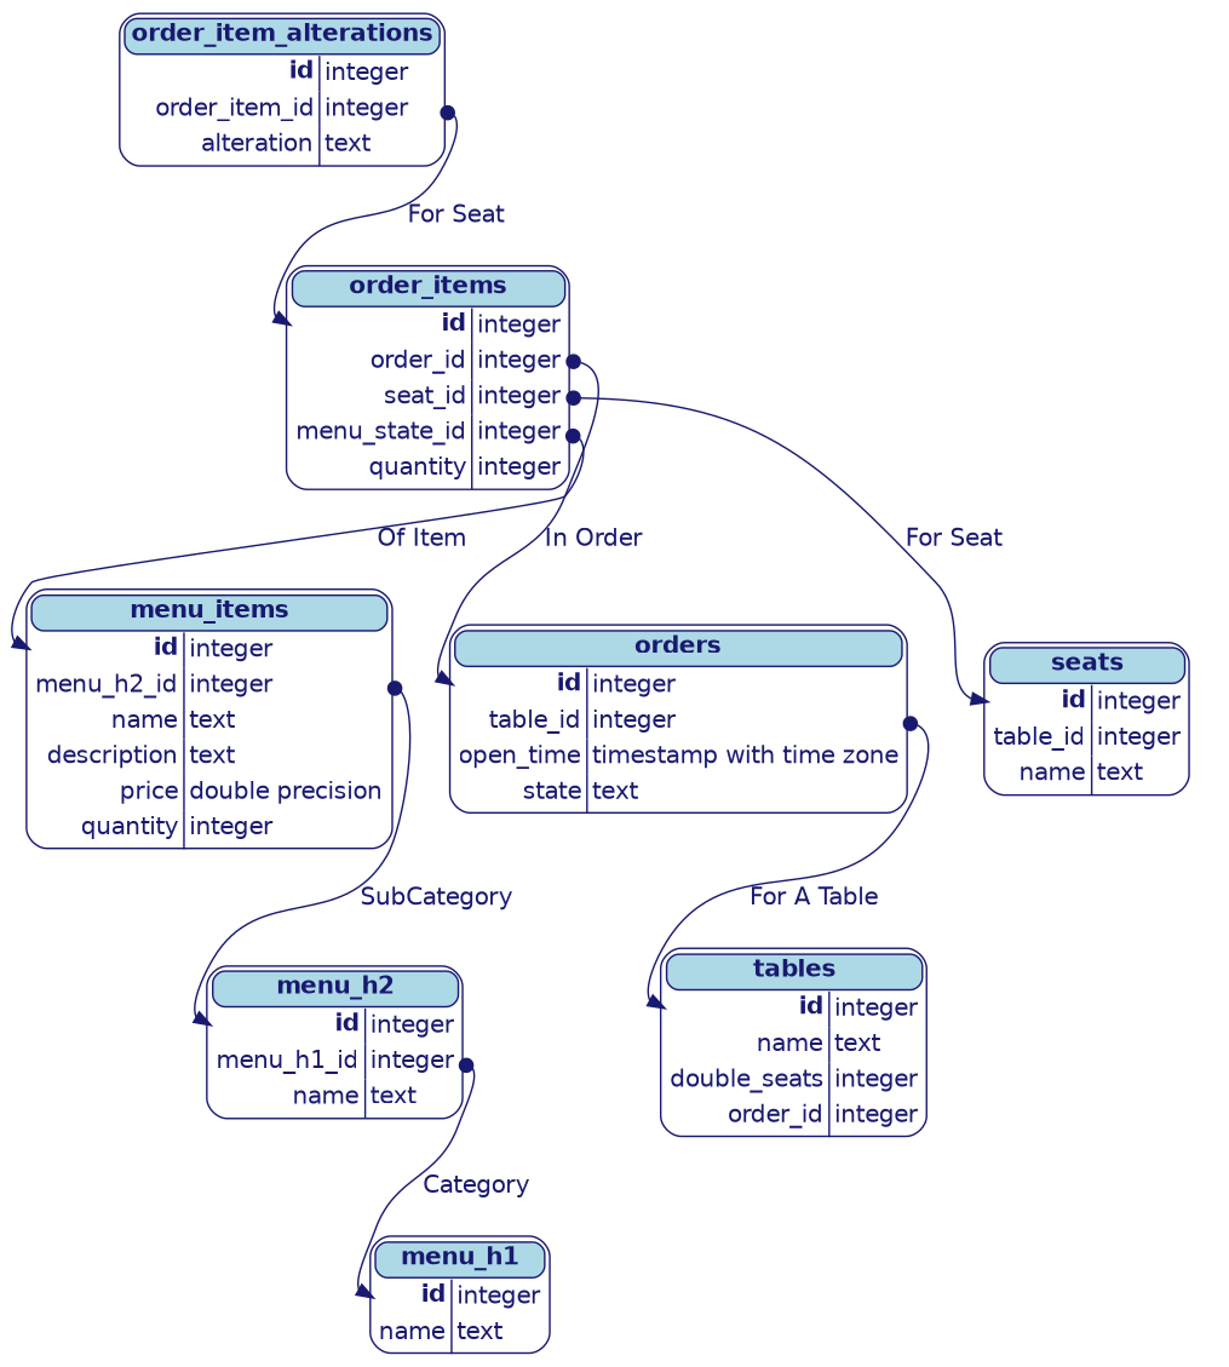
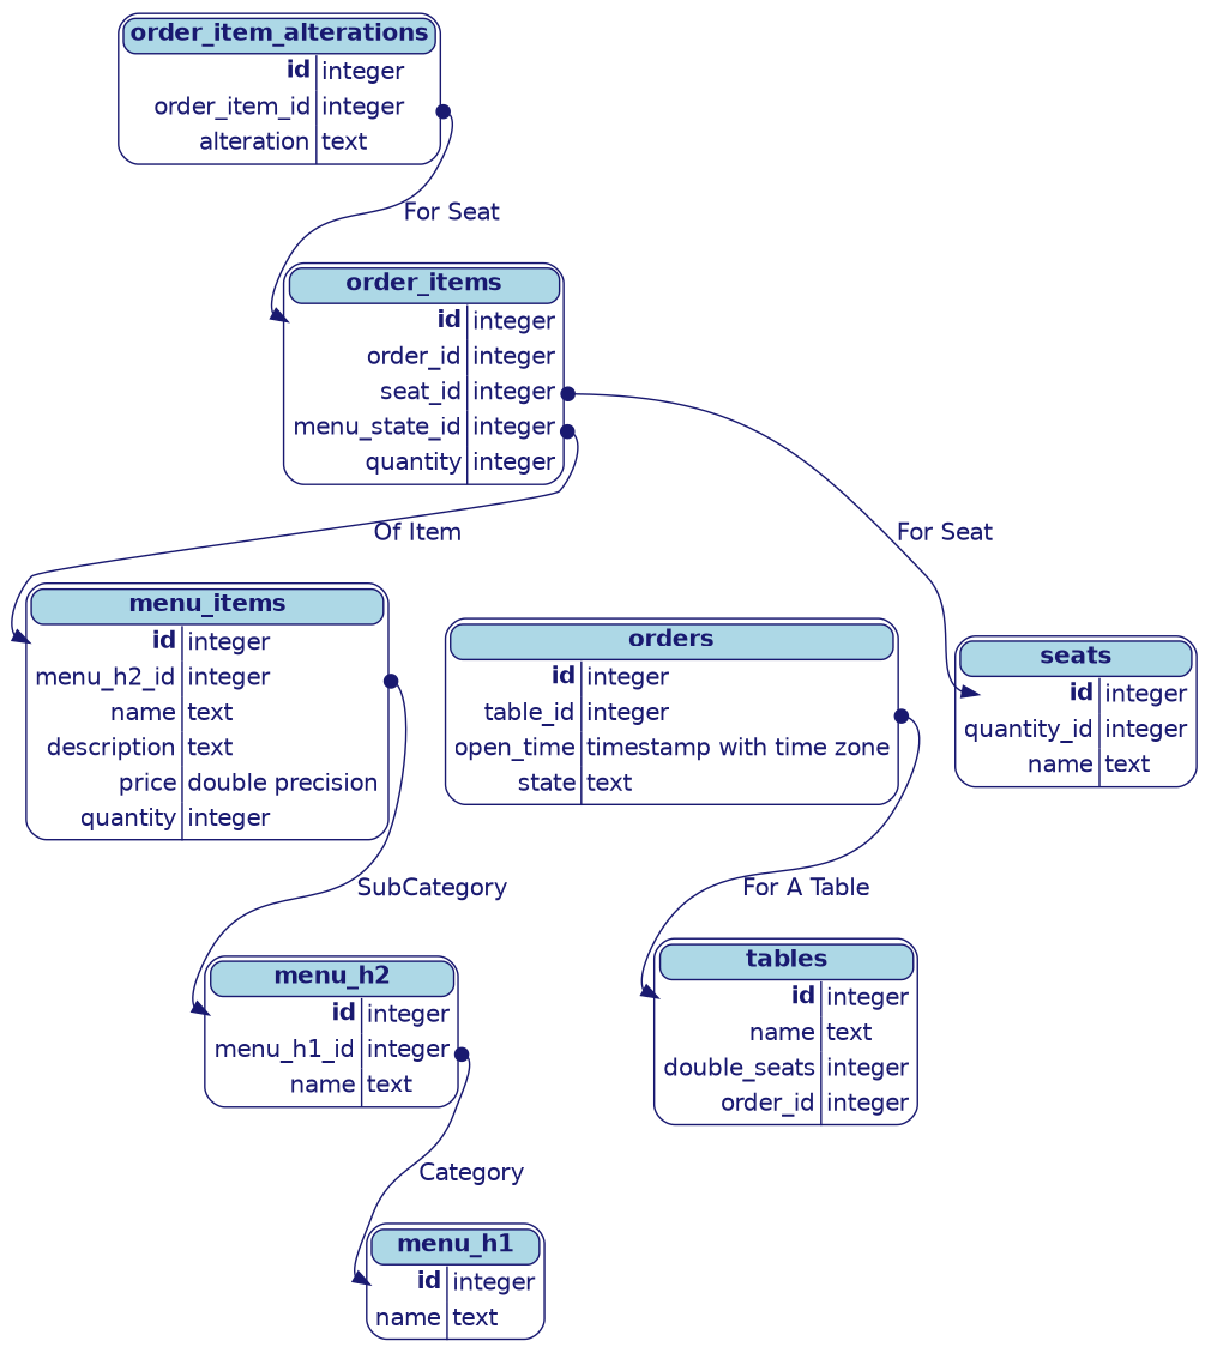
  digraph {
    fontname="DejaVu Sans"
    rankdir=TB
    node [color=midnightblue fontcolor=midnightblue fontname="DejaVu Sans" labeljust=l shape=none]
    edge [arrowhead=normal arrowsize=1 arrowtail=dot color=midnightblue dir=both fontcolor=midnightblue fontname="DejaVu Sans" headport=id]
    n1 [label=<             <table border="1" style="ROUNDED" columns="*">                 <tr><td border="1" colspan="2" bgcolor="lightblue" style="ROUNDED"><b>menu_h1</b></td></tr>                 <tr><td border="0" align="right" port="id"><b><b>id</b></b></td><td border="0" align="left">integer</td></tr>                 <tr><td border="0" align="right">name</td><td border="0"  align="left">text</td></tr>             </table>         >]
    n2 [label=<             <table border="1" style="ROUNDED" columns="*">                 <tr><td border="1" colspan="2" bgcolor="lightblue" style="ROUNDED"><b>menu_h2</b></td></tr>                 <tr><td border="0" align="right" port="id"><b>id</b></td><td border="0" align="left">integer</td></tr>                 <tr><td border="0" align="right">menu_h1_id</td><td border="0" align="left" port="menu_h1">integer</td></tr>                 <tr><td border="0" align="right">name</td><td border="0" align="left">text</td></tr>             </table>     >]
    n3 [label=<             <table border="1" style="ROUNDED" columns="*">                 <tr><td border="1" colspan="2" bgcolor="lightblue" style="ROUNDED"><b>menu_items</b></td></tr>                 <tr><td border="0" align="right" port="id"><b>id</b></td><td border="0" align="left">integer</td></tr>                 <tr><td border="0" align="right">menu_h2_id</td><td border="0" align="left" port="menu_h2">integer</td></tr>                 <tr><td border="0" align="right">name</td><td border="0" align="left">text</td></tr>                 <tr><td border="0" align="right">description</td><td border="0" align="left">text</td></tr>                 <tr><td border="0" align="right">price</td><td border="0" align="left">double precision</td></tr>                 <tr><td border="0" align="right">quantity</td><td border="0" align="left">integer</td></tr>             </table>     >]
    n4 [label=<             <table border="1" style="ROUNDED" columns="*">                 <tr><td border="1" colspan="2" bgcolor="lightblue" style="ROUNDED"><b>orders</b></td></tr>                 <tr><td border="0" align="right" port="id"><b>id</b></td><td border="0" align="left">integer</td></tr>                 <tr><td border="0" align="right">table_id</td><td border="0" align="left" port="table">integer</td></tr>                 <tr><td border="0" align="right">open_time</td><td border="0" align="left">timestamp with time zone</td></tr>                 <tr><td border="0" align="right">state</td><td border="0" align="left">text</td></tr>             </table>     >]
    n5 [label=<             <table border="1" style="ROUNDED" columns="*">                 <tr><td border="1" colspan="2" bgcolor="lightblue" style="ROUNDED"><b>tables</b></td></tr>                 <tr><td border="0" align="right" port="id"><b>id</b></td><td border="0" align="left">integer</td></tr>                 <tr><td border="0" align="right">name</td><td border="0" align="left">text</td></tr>                 <tr><td border="0" align="right">double_seats</td><td border="0" align="left">integer</td></tr>                 <tr><td border="0" align="right" port="order">order_id</td><td border="0" align="left">integer</td></tr>             </table>     >]
    n6 [label=<             <table border="1" style="ROUNDED" columns="*">                 <tr><td border="1" colspan="2" bgcolor="lightblue" style="ROUNDED"><b>order_items</b></td></tr>                 <tr><td border="0" align="right" port="id"><b>id</b></td><td border="0" align="left">integer</td></tr>                 <tr><td border="0" align="right">order_id</td><td border="0" align="left" port="order">integer</td></tr>                 <tr><td border="0" align="right">seat_id</td><td border="0" align="left" port="seat">integer</td></tr>                 <tr><td border="0" align="right">menu_state_id</td><td border="0" align="left" port="menu_item">integer</td></tr>                 <tr><td border="0" align="right">quantity</td><td border="0" align="left">integer</td></tr>             </table>     >]
-   n7 [label=<             <table border="1" style="ROUNDED" columns="*">                 <tr><td border="1" colspan="2" bgcolor="lightblue" style="ROUNDED"><b>seats</b></td></tr>                 <tr><td border="0" align="right" port="id"><b>id</b></td><td border="0" align="left">integer</td></tr>                 <tr><td border="0" align="right">table_id</td><td border="0" align="left" port="table">integer</td></tr>                 <tr><td border="0" align="right">name</td><td border="0" align="left">text</td></tr>             </table>     >]
+   n7 [label=<             <table border="1" style="ROUNDED" columns="*">                 <tr><td border="1" colspan="2" bgcolor="lightblue" style="ROUNDED"><b>seats</b></td></tr>                 <tr><td border="0" align="right" port="id"><b>id</b></td><td border="0" align="left">integer</td></tr>                 <tr><td border="0" align="right">quantity_id</td><td border="0" align="left" port="table">integer</td></tr>                 <tr><td border="0" align="right">name</td><td border="0" align="left">text</td></tr>             </table>     >]
    n8 [label=<             <table border="1" style="ROUNDED" columns="*">                 <tr><td border="1" colspan="2" bgcolor="lightblue" style="ROUNDED"><b>order_item_alterations</b></td></tr>                 <tr><td border="0" align="right" port="id"><b>id</b></td><td border="0" align="left">integer</td></tr>                 <tr><td border="0" align="right">order_item_id</td><td border="0" align="left" port="order_item">integer</td></tr>                 <tr><td border="0" align="right">alteration</td><td border="0" align="left">text</td></tr>             </table>     >]
    n2 -> n1 [label=Category tailport=menu_h1]
    n3 -> n2 [label=SubCategory tailport=menu_h2]
    n4 -> n5 [label="For A Table" tailport=table]
    n6 -> n3 [label="Of Item" tailport=menu_item]
-   n6 -> n4 [label="In Order" tailport=order]
    n6 -> n7 [label="For Seat" tailport=seat]
    n8 -> n6 [label="For Seat" tailport=order_item]
  }
